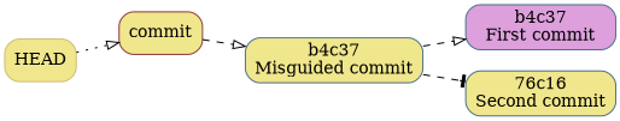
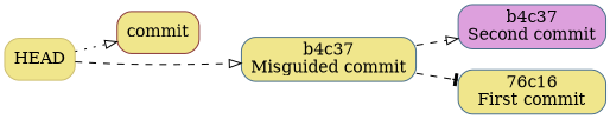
  digraph {
    rankdir=LR
    node [color=skyblue4 fillcolor=khaki shape=box style="rounded,filled"]
    edge [arrowhead=onormal style=dashed]
    n1 [color=indianred4 label=commit]
    n2 [label="b4c37\nMisguided commit"]
-   n3 [fillcolor=plum label="b4c37\nFirst commit"]
-   n4 [label="76c16\nSecond commit"]
+   n3 [fillcolor=plum label="b4c37\nSecond commit"]
+   n4 [label="76c16\nFirst commit"]
    n5 [color=lightgoldenrod3 label=HEAD]
-   n1 -> n2
+   n5 -> n2
    n2 -> n3
    n2 -> n4 [arrowhead=tee]
    n5 -> n1 [style=dotted]
  }
